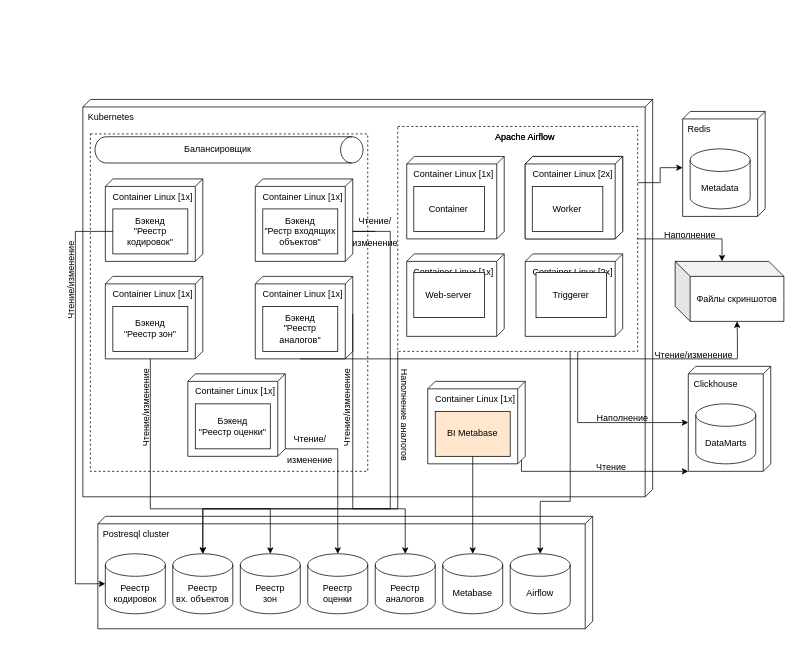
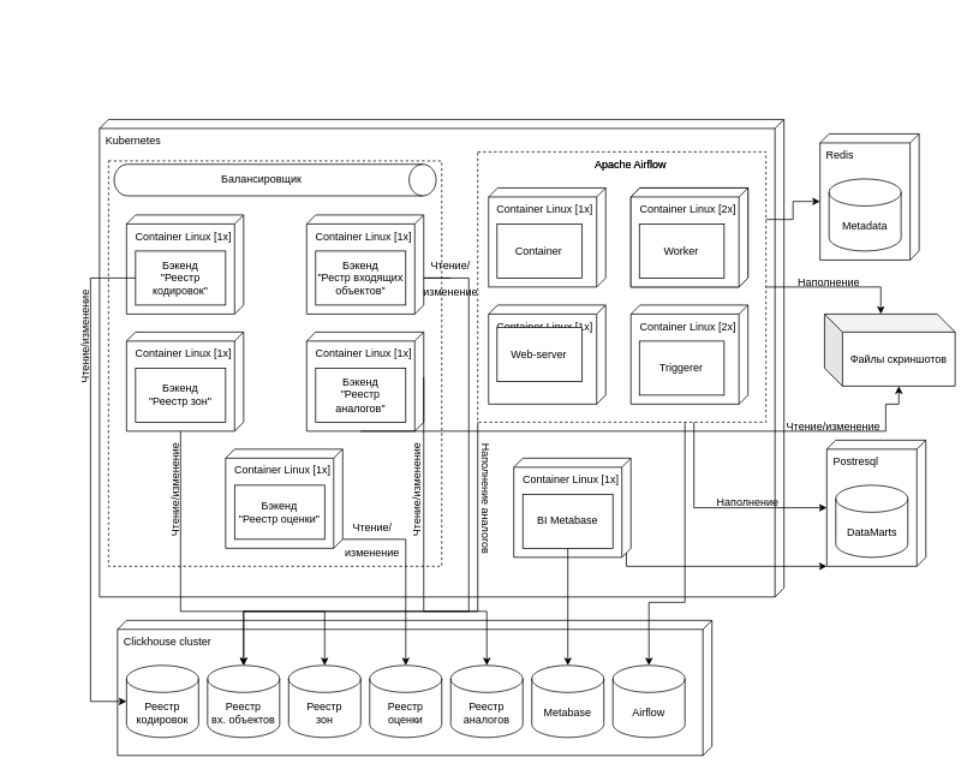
  <mxCell id="0" />
  <mxCell id="1" parent="0" />
  <mxCell id="2" value="Kubernetes" style="verticalAlign=top;align=left;shape=cube;size=10;direction=south;fontStyle=0;html=1;boundedLbl=1;spacingLeft=5;" vertex="1" parent="1"><mxGeometry x="110" y="132" width="760" height="530" as="geometry" /></mxCell>
  <mxCell id="3" value="" style="rounded=0;whiteSpace=wrap;html=1;dashed=1;" vertex="1" parent="1"><mxGeometry x="120" y="178" width="370" height="450" as="geometry" /></mxCell>
  <mxCell id="4" value="" style="group" vertex="1" connectable="0" parent="1"><mxGeometry x="140" y="238" width="130" height="130" as="geometry" /></mxCell>
  <mxCell id="5" value="Container Linux [1x]" style="verticalAlign=top;align=center;shape=cube;size=10;direction=south;html=1;boundedLbl=1;spacingLeft=5;" vertex="1" parent="4"><mxGeometry width="130" height="110" relative="1" as="geometry"><mxPoint as="offset" /></mxGeometry></mxCell>
  <mxCell id="6" value="Бэкенд&lt;br&gt;&quot;Реестр кодировок&quot;" style="rounded=0;whiteSpace=wrap;html=1;" vertex="1" parent="4"><mxGeometry x="10" y="40" width="100" height="60" as="geometry" /></mxCell>
  <mxCell id="7" value="" style="group" vertex="1" connectable="0" parent="1"><mxGeometry x="340" y="238" width="130" height="130" as="geometry" /></mxCell>
  <mxCell id="8" value="Container Linux [1x]" style="verticalAlign=top;align=center;shape=cube;size=10;direction=south;html=1;boundedLbl=1;spacingLeft=5;" vertex="1" parent="7"><mxGeometry width="130" height="110" relative="1" as="geometry"><mxPoint as="offset" /></mxGeometry></mxCell>
  <mxCell id="9" value="Бэкенд&lt;br&gt;&quot;Рестр входящих объектов&quot;" style="rounded=0;whiteSpace=wrap;html=1;" vertex="1" parent="7"><mxGeometry x="10" y="40" width="100" height="60" as="geometry" /></mxCell>
  <mxCell id="10" value="" style="group" vertex="1" connectable="0" parent="1"><mxGeometry x="250" y="498" width="130" height="130" as="geometry" /></mxCell>
  <mxCell id="11" value="Container Linux [1x]" style="verticalAlign=top;align=center;shape=cube;size=10;direction=south;html=1;boundedLbl=1;spacingLeft=5;" vertex="1" parent="10"><mxGeometry width="130" height="110" relative="1" as="geometry"><mxPoint as="offset" /></mxGeometry></mxCell>
  <mxCell id="12" value="Бэкенд&lt;br&gt;&quot;Реестр оценки&quot;" style="rounded=0;whiteSpace=wrap;html=1;" vertex="1" parent="10"><mxGeometry x="10" y="40" width="100" height="60" as="geometry" /></mxCell>
  <mxCell id="13" value="" style="group" vertex="1" connectable="0" parent="1"><mxGeometry x="140" y="368" width="130" height="130" as="geometry" /></mxCell>
  <mxCell id="14" value="Container Linux [1x]" style="verticalAlign=top;align=center;shape=cube;size=10;direction=south;html=1;boundedLbl=1;spacingLeft=5;" vertex="1" parent="13"><mxGeometry width="130" height="110" relative="1" as="geometry"><mxPoint as="offset" /></mxGeometry></mxCell>
  <mxCell id="15" value="Бэкенд&lt;br&gt;&quot;Реестр зон&quot;" style="rounded=0;whiteSpace=wrap;html=1;" vertex="1" parent="13"><mxGeometry x="10" y="40" width="100" height="60" as="geometry" /></mxCell>
- <mxCell id="16" value="Postresql cluster" style="verticalAlign=top;align=left;shape=cube;size=10;direction=south;fontStyle=0;html=1;boundedLbl=1;spacingLeft=5;" vertex="1" parent="1"><mxGeometry x="130" y="688" width="660" height="150" as="geometry" /></mxCell>
+ <mxCell id="16" value="Clickhouse cluster" style="verticalAlign=top;align=left;shape=cube;size=10;direction=south;fontStyle=0;html=1;boundedLbl=1;spacingLeft=5;" vertex="1" parent="1"><mxGeometry x="130" y="688" width="660" height="150" as="geometry" /></mxCell>
  <mxCell id="17" value="Реестр&lt;br&gt;кодировок" style="shape=cylinder3;whiteSpace=wrap;html=1;boundedLbl=1;backgroundOutline=1;size=15;fontFamily=Helvetica;fontSize=12;fontColor=default;align=center;strokeColor=default;fillColor=default;" vertex="1" parent="16"><mxGeometry width="80" height="80" relative="1" as="geometry"><mxPoint x="10" y="50" as="offset" /></mxGeometry></mxCell>
  <mxCell id="18" value="Реестр&lt;br&gt;вх. объектов" style="shape=cylinder3;whiteSpace=wrap;html=1;boundedLbl=1;backgroundOutline=1;size=15;fontFamily=Helvetica;fontSize=12;fontColor=default;align=center;strokeColor=default;fillColor=default;" vertex="1" parent="16"><mxGeometry width="80" height="80" relative="1" as="geometry"><mxPoint x="100" y="50" as="offset" /></mxGeometry></mxCell>
  <mxCell id="19" value="Реестр&lt;br&gt;зон" style="shape=cylinder3;whiteSpace=wrap;html=1;boundedLbl=1;backgroundOutline=1;size=15;fontFamily=Helvetica;fontSize=12;fontColor=default;align=center;strokeColor=default;fillColor=default;" vertex="1" parent="16"><mxGeometry width="80" height="80" relative="1" as="geometry"><mxPoint x="190" y="50" as="offset" /></mxGeometry></mxCell>
  <mxCell id="20" value="Реестр&lt;br&gt;оценки" style="shape=cylinder3;whiteSpace=wrap;html=1;boundedLbl=1;backgroundOutline=1;size=15;fontFamily=Helvetica;fontSize=12;fontColor=default;align=center;strokeColor=default;fillColor=default;" vertex="1" parent="16"><mxGeometry width="80" height="80" relative="1" as="geometry"><mxPoint x="280" y="50" as="offset" /></mxGeometry></mxCell>
  <mxCell id="21" value="Реестр&lt;br&gt;аналогов" style="shape=cylinder3;whiteSpace=wrap;html=1;boundedLbl=1;backgroundOutline=1;size=15;fontFamily=Helvetica;fontSize=12;fontColor=default;align=center;strokeColor=default;fillColor=default;" vertex="1" parent="16"><mxGeometry width="80" height="80" relative="1" as="geometry"><mxPoint x="370" y="50" as="offset" /></mxGeometry></mxCell>
  <mxCell id="22" value="Metabase" style="shape=cylinder3;whiteSpace=wrap;html=1;boundedLbl=1;backgroundOutline=1;size=15;fontFamily=Helvetica;fontSize=12;fontColor=default;align=center;strokeColor=default;fillColor=default;" vertex="1" parent="16"><mxGeometry width="80" height="80" relative="1" as="geometry"><mxPoint x="460" y="50" as="offset" /></mxGeometry></mxCell>
  <mxCell id="23" value="Airflow" style="shape=cylinder3;whiteSpace=wrap;html=1;boundedLbl=1;backgroundOutline=1;size=15;fontFamily=Helvetica;fontSize=12;fontColor=default;align=center;strokeColor=default;fillColor=default;" vertex="1" parent="16"><mxGeometry width="80" height="80" relative="1" as="geometry"><mxPoint x="550" y="50" as="offset" /></mxGeometry></mxCell>
  <mxCell id="24" value="" style="group" vertex="1" connectable="0" parent="1"><mxGeometry x="340" y="368" width="130" height="130" as="geometry" /></mxCell>
  <mxCell id="25" value="Container Linux [1x]" style="verticalAlign=top;align=center;shape=cube;size=10;direction=south;html=1;boundedLbl=1;spacingLeft=5;" vertex="1" parent="24"><mxGeometry width="130" height="110" relative="1" as="geometry"><mxPoint as="offset" /></mxGeometry></mxCell>
  <mxCell id="26" value="Бэкенд&lt;br&gt;&quot;Реестр аналогов&quot;" style="rounded=0;whiteSpace=wrap;html=1;" vertex="1" parent="24"><mxGeometry x="10" y="40" width="100" height="60" as="geometry" /></mxCell>
  <mxCell id="27" value="" style="shape=cylinder3;whiteSpace=wrap;html=1;boundedLbl=1;backgroundOutline=1;size=15;rotation=90;" vertex="1" parent="1"><mxGeometry x="287.5" y="20.5" width="35" height="357.5" as="geometry" /></mxCell>
- <mxCell id="28" value="Файлы скриншотов" style="shape=cube;whiteSpace=wrap;html=1;boundedLbl=1;backgroundOutline=1;darkOpacity=0.05;darkOpacity2=0.1;" vertex="1" parent="1"><mxGeometry x="900" y="348" width="145" height="80" as="geometry" /></mxCell>
+ <mxCell id="28" value="Файлы скриншотов" style="shape=cube;whiteSpace=wrap;html=1;boundedLbl=1;backgroundOutline=1;darkOpacity=0.05;darkOpacity2=0.1;" vertex="1" parent="1"><mxGeometry x="915" y="348" width="145" height="80" as="geometry" /></mxCell>
  <mxCell id="29" value="" style="group" vertex="1" connectable="0" parent="1"><mxGeometry x="530" y="168" width="320" height="300" as="geometry" /></mxCell>
  <mxCell id="30" value="" style="rounded=0;whiteSpace=wrap;html=1;dashed=1;" vertex="1" parent="29"><mxGeometry width="320" height="300" as="geometry" /></mxCell>
  <mxCell id="31" value="" style="group" vertex="1" connectable="0" parent="29"><mxGeometry x="170" y="170" width="122.353" height="130" as="geometry" /></mxCell>
  <mxCell id="32" value="Container Linux [2x]" style="verticalAlign=top;align=center;shape=cube;size=10;direction=south;html=1;boundedLbl=1;spacingLeft=5;" vertex="1" parent="31"><mxGeometry width="130" height="110" relative="1" as="geometry"><mxPoint as="offset" /></mxGeometry></mxCell>
- <mxCell id="33" value="Triggerer" style="rounded=0;whiteSpace=wrap;html=1;" vertex="1" parent="31"><mxGeometry x="14.412" y="25" width="94.118" height="60" as="geometry" /></mxCell>
+ <mxCell id="33" value="Triggerer" style="rounded=0;whiteSpace=wrap;html=1;" vertex="1" parent="31"><mxGeometry x="9.412" y="40" width="94.118" height="60" as="geometry" /></mxCell>
  <mxCell id="34" value="" style="group" vertex="1" connectable="0" parent="31"><mxGeometry y="-130" width="122.353" height="130" as="geometry" /></mxCell>
  <mxCell id="35" value="Container Linux [2x]" style="verticalAlign=top;align=center;shape=cube;size=10;direction=south;html=1;boundedLbl=1;spacingLeft=5;" vertex="1" parent="34"><mxGeometry width="130" height="110" relative="1" as="geometry"><mxPoint as="offset" /></mxGeometry></mxCell>
  <mxCell id="36" value="Worker" style="rounded=0;whiteSpace=wrap;html=1;" vertex="1" parent="34"><mxGeometry x="9.412" y="40" width="94.118" height="60" as="geometry" /></mxCell>
  <mxCell id="37" value="Apache Airflow" style="text;html=1;strokeColor=none;fillColor=none;align=center;verticalAlign=middle;whiteSpace=wrap;rounded=0;dashed=1;" vertex="1" parent="34"><mxGeometry x="-47.059" y="-40" width="94.118" height="30" as="geometry" /></mxCell>
  <mxCell id="38" value="" style="group" vertex="1" connectable="0" parent="29"><mxGeometry x="170" y="40" width="122.353" height="130" as="geometry" /></mxCell>
  <mxCell id="39" value="Container Linux [2x]" style="verticalAlign=top;align=center;shape=cube;size=10;direction=south;html=1;boundedLbl=1;spacingLeft=5;" vertex="1" parent="38"><mxGeometry width="130" height="110" relative="1" as="geometry"><mxPoint as="offset" /></mxGeometry></mxCell>
  <mxCell id="40" value="Worker" style="rounded=0;whiteSpace=wrap;html=1;" vertex="1" parent="38"><mxGeometry x="9.412" y="40" width="94.118" height="60" as="geometry" /></mxCell>
  <mxCell id="41" value="Apache Airflow" style="text;html=1;strokeColor=none;fillColor=none;align=center;verticalAlign=middle;whiteSpace=wrap;rounded=0;dashed=1;" vertex="1" parent="38"><mxGeometry x="-47.059" y="-40" width="94.118" height="30" as="geometry" /></mxCell>
  <mxCell id="42" value="" style="group" vertex="1" connectable="0" parent="29"><mxGeometry x="11.999" y="170" width="122.353" height="130" as="geometry" /></mxCell>
  <mxCell id="43" value="Container Linux [1x]" style="verticalAlign=top;align=center;shape=cube;size=10;direction=south;html=1;boundedLbl=1;spacingLeft=5;" vertex="1" parent="42"><mxGeometry width="130" height="110" relative="1" as="geometry"><mxPoint as="offset" /></mxGeometry></mxCell>
  <mxCell id="44" value="Web-server" style="rounded=0;whiteSpace=wrap;html=1;" vertex="1" parent="42"><mxGeometry x="9.412" y="25" width="94.118" height="60" as="geometry" /></mxCell>
  <mxCell id="45" value="" style="group" vertex="1" connectable="0" parent="29"><mxGeometry x="11.999" y="40" width="122.353" height="130" as="geometry" /></mxCell>
  <mxCell id="46" value="Container Linux [1x]" style="verticalAlign=top;align=center;shape=cube;size=10;direction=south;html=1;boundedLbl=1;spacingLeft=5;" vertex="1" parent="45"><mxGeometry width="130" height="110" relative="1" as="geometry"><mxPoint as="offset" /></mxGeometry></mxCell>
  <mxCell id="47" value="Container" style="rounded=0;whiteSpace=wrap;html=1;" vertex="1" parent="45"><mxGeometry x="9.412" y="40" width="94.118" height="60" as="geometry" /></mxCell>
  <mxCell id="48" value="Redis" style="verticalAlign=top;align=left;shape=cube;size=10;direction=south;fontStyle=0;html=1;boundedLbl=1;spacingLeft=5;" vertex="1" parent="1"><mxGeometry x="910" y="148" width="110" height="140" as="geometry" /></mxCell>
  <mxCell id="49" value="Metadata" style="shape=cylinder3;whiteSpace=wrap;html=1;boundedLbl=1;backgroundOutline=1;size=15;fontFamily=Helvetica;fontSize=12;fontColor=default;align=center;strokeColor=default;fillColor=default;" vertex="1" parent="48"><mxGeometry width="80" height="80" relative="1" as="geometry"><mxPoint x="10" y="50" as="offset" /></mxGeometry></mxCell>
- <mxCell id="50" value="Clickhouse" style="verticalAlign=top;align=left;shape=cube;size=10;direction=south;fontStyle=0;html=1;boundedLbl=1;spacingLeft=5;" vertex="1" parent="1"><mxGeometry x="917.5" y="488" width="110" height="140" as="geometry" /></mxCell>
+ <mxCell id="50" value="Postresql" style="verticalAlign=top;align=left;shape=cube;size=10;direction=south;fontStyle=0;html=1;boundedLbl=1;spacingLeft=5;" vertex="1" parent="1"><mxGeometry x="917.5" y="488" width="110" height="140" as="geometry" /></mxCell>
  <mxCell id="51" value="DataMarts" style="shape=cylinder3;whiteSpace=wrap;html=1;boundedLbl=1;backgroundOutline=1;size=15;fontFamily=Helvetica;fontSize=12;fontColor=default;align=center;strokeColor=default;fillColor=default;" vertex="1" parent="50"><mxGeometry width="80" height="80" relative="1" as="geometry"><mxPoint x="10" y="50" as="offset" /></mxGeometry></mxCell>
  <mxCell id="52" value="" style="group" vertex="1" connectable="0" parent="1"><mxGeometry x="570" y="508" width="130" height="130" as="geometry" /></mxCell>
  <mxCell id="53" value="Container Linux [1x]" style="verticalAlign=top;align=center;shape=cube;size=10;direction=south;html=1;boundedLbl=1;spacingLeft=5;" vertex="1" parent="52"><mxGeometry width="130" height="110" relative="1" as="geometry"><mxPoint as="offset" /></mxGeometry></mxCell>
- <mxCell id="54" value="BI Metabase" style="rounded=0;whiteSpace=wrap;html=1;fillColor=#ffe6cc;" vertex="1" parent="52"><mxGeometry x="10" y="40" width="100" height="60" as="geometry" /></mxCell>
+ <mxCell id="54" value="BI Metabase" style="rounded=0;whiteSpace=wrap;html=1;" vertex="1" parent="52"><mxGeometry x="10" y="40" width="100" height="60" as="geometry" /></mxCell>
  <mxCell id="55" style="edgeStyle=orthogonalEdgeStyle;rounded=0;orthogonalLoop=1;jettySize=auto;html=1;entryX=1;entryY=1;entryDx=0;entryDy=0;entryPerimeter=0;exitX=0;exitY=0;exitDx=105;exitDy=5;exitPerimeter=0;" edge="1" parent="52" source="53" target="50"><mxGeometry relative="1" as="geometry"><Array as="points"><mxPoint x="125" y="120" /></Array></mxGeometry></mxCell>
  <mxCell id="56" style="edgeStyle=orthogonalEdgeStyle;rounded=0;orthogonalLoop=1;jettySize=auto;html=1;entryX=0.5;entryY=0;entryDx=0;entryDy=0;entryPerimeter=0;" edge="1" parent="1" source="30" target="23"><mxGeometry relative="1" as="geometry"><Array as="points"><mxPoint x="760" y="668" /><mxPoint x="720" y="668" /></Array></mxGeometry></mxCell>
  <mxCell id="57" value="Балансировщик" style="text;html=1;strokeColor=none;fillColor=none;align=center;verticalAlign=middle;whiteSpace=wrap;rounded=0;dashed=1;" vertex="1" parent="1"><mxGeometry x="260" y="184.25" width="60" height="30" as="geometry" /></mxCell>
  <mxCell id="58" style="edgeStyle=orthogonalEdgeStyle;rounded=0;orthogonalLoop=1;jettySize=auto;html=1;entryX=0.5;entryY=0;entryDx=0;entryDy=0;entryPerimeter=0;" edge="1" parent="1" source="54" target="22"><mxGeometry relative="1" as="geometry" /></mxCell>
  <mxCell id="59" style="edgeStyle=orthogonalEdgeStyle;rounded=0;orthogonalLoop=1;jettySize=auto;html=1;entryX=0;entryY=0;entryDx=75;entryDy=110;entryPerimeter=0;exitX=1;exitY=0.25;exitDx=0;exitDy=0;" edge="1" parent="1" source="30" target="48"><mxGeometry relative="1" as="geometry" /></mxCell>
  <mxCell id="60" style="edgeStyle=orthogonalEdgeStyle;rounded=0;orthogonalLoop=1;jettySize=auto;html=1;exitX=0;exitY=0;exitDx=110;exitDy=70;exitPerimeter=0;entryX=0;entryY=0;entryDx=82.5;entryDy=80;entryPerimeter=0;" edge="1" parent="1" source="25" target="28"><mxGeometry relative="1" as="geometry"><mxPoint x="1010" y="448" as="targetPoint" /><Array as="points"><mxPoint x="983" y="478" /><mxPoint x="983" y="448" /></Array></mxGeometry></mxCell>
  <mxCell id="61" style="edgeStyle=orthogonalEdgeStyle;rounded=0;orthogonalLoop=1;jettySize=auto;html=1;entryX=0;entryY=0;entryDx=62.5;entryDy=0;entryPerimeter=0;" edge="1" parent="1" source="30" target="28"><mxGeometry relative="1" as="geometry" /></mxCell>
  <mxCell id="62" style="edgeStyle=orthogonalEdgeStyle;rounded=0;orthogonalLoop=1;jettySize=auto;html=1;entryX=0.5;entryY=0;entryDx=0;entryDy=0;entryPerimeter=0;exitX=0;exitY=0;exitDx=0;exitDy=0;" edge="1" parent="1" source="66" target="18"><mxGeometry relative="1" as="geometry"><Array as="points"><mxPoint x="470" y="308" /><mxPoint x="520" y="308" /><mxPoint x="520" y="678" /><mxPoint x="270" y="678" /></Array></mxGeometry></mxCell>
  <mxCell id="63" value="" style="endArrow=classic;html=1;rounded=0;exitX=0;exitY=1;exitDx=0;exitDy=0;" edge="1" parent="1" source="30"><mxGeometry width="50" height="50" relative="1" as="geometry"><mxPoint x="1170" y="478" as="sourcePoint" /><mxPoint x="270" y="738" as="targetPoint" /><Array as="points"><mxPoint x="530" y="678" /><mxPoint x="270" y="678" /></Array></mxGeometry></mxCell>
  <mxCell id="64" value="Наполнение аналогов" style="text;html=1;strokeColor=none;fillColor=none;align=center;verticalAlign=middle;whiteSpace=wrap;rounded=0;dashed=1;rotation=90;" vertex="1" parent="1"><mxGeometry x="473.5" y="537.5" width="131" height="30" as="geometry" /></mxCell>
  <mxCell id="65" value="Наполнение" style="text;html=1;strokeColor=none;fillColor=none;align=center;verticalAlign=middle;whiteSpace=wrap;rounded=0;dashed=1;rotation=0;" vertex="1" parent="1"><mxGeometry x="890" y="298" width="60" height="30" as="geometry" /></mxCell>
  <mxCell id="66" value="Чтение/&lt;br&gt;&lt;br&gt;изменение" style="text;html=1;strokeColor=none;fillColor=none;align=center;verticalAlign=middle;whiteSpace=wrap;rounded=0;dashed=1;" vertex="1" parent="1"><mxGeometry x="470" y="308" width="60" as="geometry" /></mxCell>
  <mxCell id="67" value="Чтение/изменение" style="text;html=1;strokeColor=none;fillColor=none;align=center;verticalAlign=middle;whiteSpace=wrap;rounded=0;dashed=1;" vertex="1" parent="1"><mxGeometry x="850" y="458" width="150" height="30" as="geometry" /></mxCell>
  <mxCell id="68" value="" style="endArrow=classic;html=1;rounded=0;entryX=0.5;entryY=0;entryDx=0;entryDy=0;entryPerimeter=0;exitX=0;exitY=0;exitDx=100;exitDy=0;exitPerimeter=0;" edge="1" parent="1" source="11" target="20"><mxGeometry width="50" height="50" relative="1" as="geometry"><mxPoint x="1000" y="788" as="sourcePoint" /><mxPoint x="1050" y="738" as="targetPoint" /><Array as="points"><mxPoint x="450" y="598" /></Array></mxGeometry></mxCell>
  <mxCell id="69" value="Чтение/&lt;br&gt;&lt;br&gt;изменение" style="text;html=1;strokeColor=none;fillColor=none;align=center;verticalAlign=middle;whiteSpace=wrap;rounded=0;dashed=1;" vertex="1" parent="1"><mxGeometry x="383" y="596" width="60" height="5" as="geometry" /></mxCell>
  <mxCell id="70" style="edgeStyle=orthogonalEdgeStyle;rounded=0;orthogonalLoop=1;jettySize=auto;html=1;entryX=0;entryY=0.5;entryDx=0;entryDy=0;entryPerimeter=0;" edge="1" parent="1" source="6" target="17"><mxGeometry relative="1" as="geometry"><Array as="points"><mxPoint x="100" y="308" /><mxPoint x="100" y="778" /></Array></mxGeometry></mxCell>
  <mxCell id="71" value="Чтение/изменение" style="text;html=1;strokeColor=none;fillColor=none;align=center;verticalAlign=middle;whiteSpace=wrap;rounded=0;dashed=1;rotation=-90;" vertex="1" parent="1"><mxGeometry x="20" y="358" width="150" height="30" as="geometry" /></mxCell>
  <mxCell id="72" value="" style="endArrow=classic;html=1;rounded=0;exitX=0;exitY=0;exitDx=50;exitDy=0;exitPerimeter=0;entryX=0.5;entryY=0;entryDx=0;entryDy=0;entryPerimeter=0;" edge="1" parent="1" source="25" target="21"><mxGeometry width="50" height="50" relative="1" as="geometry"><mxPoint x="1020" y="778" as="sourcePoint" /><mxPoint x="1070" y="728" as="targetPoint" /><Array as="points"><mxPoint x="470" y="678" /><mxPoint x="540" y="678" /></Array></mxGeometry></mxCell>
  <mxCell id="73" value="Чтение/изменение" style="text;html=1;strokeColor=none;fillColor=none;align=center;verticalAlign=middle;whiteSpace=wrap;rounded=0;dashed=1;rotation=-90;" vertex="1" parent="1"><mxGeometry x="403" y="528" width="120" height="30" as="geometry" /></mxCell>
  <mxCell id="74" value="" style="endArrow=classic;html=1;rounded=0;exitX=0;exitY=0;exitDx=110;exitDy=70;exitPerimeter=0;entryX=0.5;entryY=0;entryDx=0;entryDy=0;entryPerimeter=0;" edge="1" parent="1" source="14" target="19"><mxGeometry width="50" height="50" relative="1" as="geometry"><mxPoint x="930" y="848" as="sourcePoint" /><mxPoint x="980" y="798" as="targetPoint" /><Array as="points"><mxPoint x="200" y="678" /><mxPoint x="360" y="678" /></Array></mxGeometry></mxCell>
  <mxCell id="75" value="Чтение/изменение" style="text;html=1;strokeColor=none;fillColor=none;align=center;verticalAlign=middle;whiteSpace=wrap;rounded=0;dashed=1;rotation=-90;" vertex="1" parent="1"><mxGeometry x="140" y="528" width="110" height="30" as="geometry" /></mxCell>
- <mxCell id="76" value="Чтение" style="text;html=1;strokeColor=none;fillColor=none;align=center;verticalAlign=middle;whiteSpace=wrap;rounded=0;dashed=1;" vertex="1" parent="1"><mxGeometry x="790" y="608" width="50" height="30" as="geometry" /></mxCell>
  <mxCell id="77" value="" style="endArrow=classic;html=1;rounded=0;exitX=0.75;exitY=1;exitDx=0;exitDy=0;entryX=0;entryY=0;entryDx=75;entryDy=110;entryPerimeter=0;" edge="1" parent="1" source="30" target="50"><mxGeometry width="50" height="50" relative="1" as="geometry"><mxPoint x="920" y="758" as="sourcePoint" /><mxPoint x="910" y="568" as="targetPoint" /><Array as="points"><mxPoint x="770" y="563" /></Array></mxGeometry></mxCell>
  <mxCell id="78" value="Наполнение" style="text;html=1;strokeColor=none;fillColor=none;align=center;verticalAlign=middle;whiteSpace=wrap;rounded=0;dashed=1;rotation=0;" vertex="1" parent="1"><mxGeometry x="800" y="543" width="60" height="30" as="geometry" /></mxCell>
